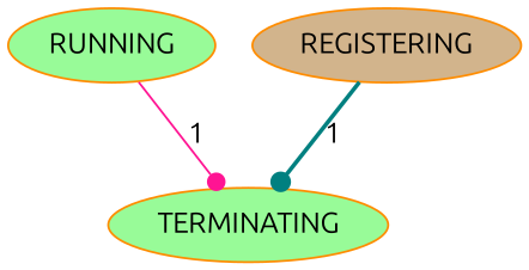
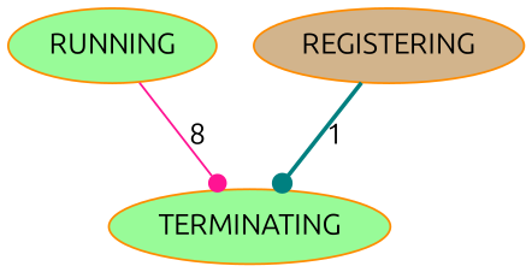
  digraph {
    fontname=Ubuntu
    node [color=darkorange fillcolor=palegreen fontname=Ubuntu style=filled]
    edge [arrowhead=dot fontname=Ubuntu]
    RUNNING
    TERMINATING
    REGISTERING [fillcolor=tan]
-   RUNNING -> TERMINATING [color=deeppink label=1 style=solid]
+   RUNNING -> TERMINATING [color=deeppink label=8 style=solid]
    REGISTERING -> TERMINATING [color=teal label=1 style=bold]
  }
